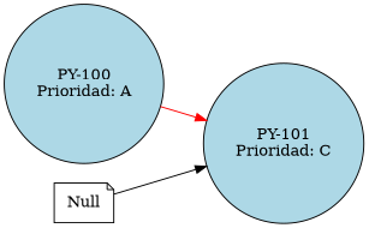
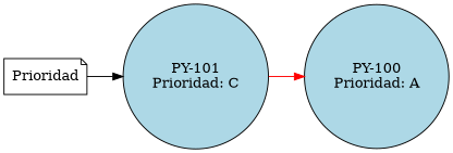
  digraph {
    rankdir=LR
    node [fillcolor=lightblue shape=circle style=filled]
    n1 [label="PY-100\nPrioridad: A"]
    n2 [label="PY-101\nPrioridad: C"]
-   Null [fillcolor=white shape=note]
-   n1 -> n2 [color=red]
+   Null [fillcolor=white shape=note label=Prioridad]
+   n2 -> n1 [color=red]
    Null -> n2 [color=black]
  }
